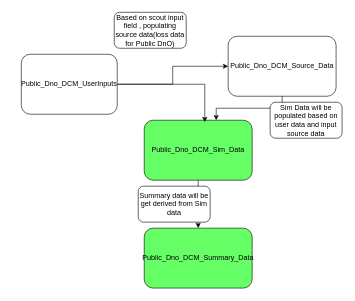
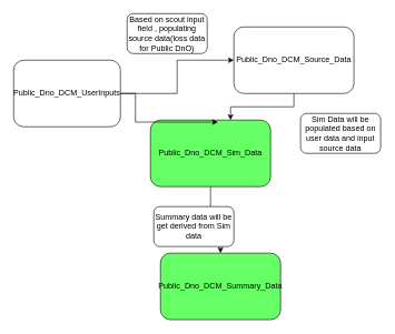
  <mxCell id="0" />
  <mxCell id="1" parent="0" />
  <mxCell id="2" style="edgeStyle=orthogonalEdgeStyle;rounded=0;orthogonalLoop=1;jettySize=auto;html=1;" parent="1" source="3" target="4" edge="1"><mxGeometry relative="1" as="geometry" /></mxCell>
- <mxCell id="3" value="Public_Dno_DCM_UserInputs" style="rounded=1;whiteSpace=wrap;html=1;" parent="1" vertex="1"><mxGeometry x="35" y="90" width="160" height="100" as="geometry" /></mxCell>
- <mxCell id="4" value="Public_Dno_DCM_Source_Data" style="rounded=1;whiteSpace=wrap;html=1;" parent="1" vertex="1"><mxGeometry x="380" y="60" width="180" height="100" as="geometry" /></mxCell>
+ <mxCell id="3" value="Public_Dno_DCM_UserInputs" style="rounded=1;whiteSpace=wrap;html=1;" parent="1" vertex="1"><mxGeometry x="20" y="90" width="160" height="100" as="geometry" /></mxCell>
+ <mxCell id="4" value="Public_Dno_DCM_Source_Data" style="rounded=1;whiteSpace=wrap;html=1;" parent="1" vertex="1"><mxGeometry x="350" y="40" width="180" height="100" as="geometry" /></mxCell>
  <mxCell id="5" style="edgeStyle=orthogonalEdgeStyle;rounded=0;orthogonalLoop=1;jettySize=auto;html=1;entryX=0.667;entryY=0;entryDx=0;entryDy=0;entryPerimeter=0;" parent="1" source="4" target="7" edge="1"><mxGeometry relative="1" as="geometry"><mxPoint x="360.08" y="198" as="targetPoint" /></mxGeometry></mxCell>
  <mxCell id="6" value="" style="edgeStyle=orthogonalEdgeStyle;rounded=0;orthogonalLoop=1;jettySize=auto;html=1;" parent="1" source="7" target="8" edge="1"><mxGeometry relative="1" as="geometry" /></mxCell>
- <mxCell id="7" value="Public_Dno_DCM_Sim_Data" style="rounded=1;whiteSpace=wrap;html=1;fillColor=#66FF66;" parent="1" vertex="1"><mxGeometry x="240" y="200" width="180" height="100" as="geometry" /></mxCell>
+ <mxCell id="7" value="Public_Dno_DCM_Sim_Data" style="rounded=1;whiteSpace=wrap;html=1;fillColor=#66FF66;" parent="1" vertex="1"><mxGeometry x="225" y="180" width="180" height="100" as="geometry" /></mxCell>
  <mxCell id="8" value="Public_Dno_DCM_Summary_Data" style="rounded=1;whiteSpace=wrap;html=1;fillColor=#66FF66;" parent="1" vertex="1"><mxGeometry x="240" y="380" width="180" height="100" as="geometry" /></mxCell>
  <mxCell id="9" style="edgeStyle=orthogonalEdgeStyle;rounded=0;orthogonalLoop=1;jettySize=auto;html=1;entryX=0.561;entryY=0.03;entryDx=0;entryDy=0;entryPerimeter=0;" parent="1" source="3" target="7" edge="1"><mxGeometry relative="1" as="geometry" /></mxCell>
  <mxCell id="10" value="Based on scout input field , populating source data(loss data for Public DnO)" style="rounded=1;whiteSpace=wrap;html=1;" parent="1" vertex="1"><mxGeometry x="190" y="20" width="120" height="60" as="geometry" /></mxCell>
  <mxCell id="11" value="Sim Data will be populated based on user data and input source data" style="rounded=1;whiteSpace=wrap;html=1;" parent="1" vertex="1"><mxGeometry x="450" y="170" width="120" height="60" as="geometry" /></mxCell>
  <mxCell id="12" value="Summary data will be get derived from Sim data" style="rounded=1;whiteSpace=wrap;html=1;" parent="1" vertex="1"><mxGeometry x="230" y="310" width="120" height="60" as="geometry" /></mxCell>
